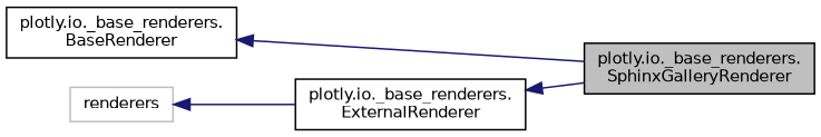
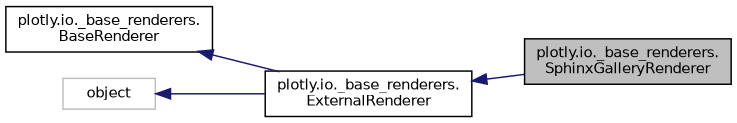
  digraph {
    rankdir=LR
    node [color=black fillcolor=white fontname=Helvetica fontsize=10 shape=record style=filled]
    edge [color=midnightblue dir=back fontname=Helvetica fontsize=10 labelfontname=Helvetica labelfontsize=10 style=solid]
    n1 [fillcolor=grey75 fontcolor=black height=0.2 label="plotly.io._base_renderers.\lSphinxGalleryRenderer" width=0.4]
    n2 [height=0.2 label="plotly.io._base_renderers.\lExternalRenderer" width=0.4]
    n3 [height=0.2 label="plotly.io._base_renderers.\lBaseRenderer" width=0.4]
-   n4 [color=grey75 height=0.2 label=renderers width=0.4]
+   n4 [color=grey75 height=0.2 label=object width=0.4]
    n2 -> n1
-   n3 -> n1
+   n3 -> n2
    n4 -> n2
  }
